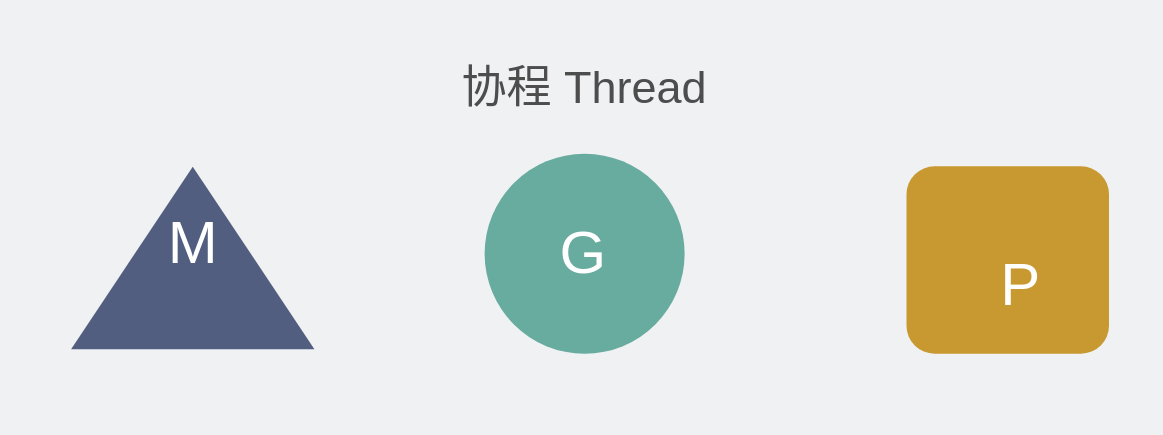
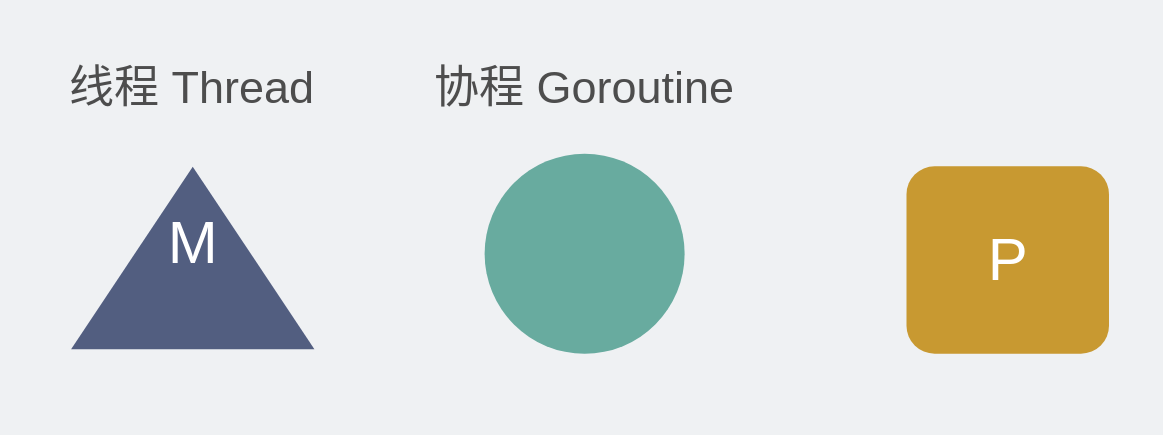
  <mxCell id="0" />
  <mxCell id="1" parent="0" />
  <mxCell id="2" value="" style="triangle;whiteSpace=wrap;html=1;rotation=-90;strokeColor=none;fillColor=#525E80;" vertex="1" parent="1"><mxGeometry x="40" y="54" width="73" height="97.33" as="geometry" /></mxCell>
  <mxCell id="3" value="&lt;font style=&quot;font-size: 24px;&quot; color=&quot;#ffffff&quot;&gt;M&lt;/font&gt;" style="text;html=1;align=center;verticalAlign=middle;whiteSpace=wrap;rounded=0;" vertex="1" parent="1"><mxGeometry x="46.5" y="82" width="60" height="30" as="geometry" /></mxCell>
  <mxCell id="4" value="" style="ellipse;whiteSpace=wrap;html=1;aspect=fixed;strokeColor=none;fillColor=#68AB9F;" vertex="1" parent="1"><mxGeometry x="193.25" y="61" width="80" height="80" as="geometry" /></mxCell>
- <mxCell id="5" value="&lt;font style=&quot;font-size: 24px;&quot; color=&quot;#ffffff&quot;&gt;G&lt;/font&gt;" style="text;html=1;align=center;verticalAlign=middle;whiteSpace=wrap;rounded=0;" vertex="1" parent="1"><mxGeometry x="203.25" y="86" width="60" height="30" as="geometry" /></mxCell>
  <mxCell id="6" value="" style="rounded=1;whiteSpace=wrap;html=1;strokeColor=none;fillColor=#C89931;" vertex="1" parent="1"><mxGeometry x="362" y="66" width="81" height="75" as="geometry" /></mxCell>
- <mxCell id="8" value="&lt;font color=&quot;#4d4d4d&quot;&gt;&lt;span style=&quot;font-size: 18px;&quot;&gt;协程 Thread&lt;/span&gt;&lt;/font&gt;" style="text;html=1;align=center;verticalAlign=middle;whiteSpace=wrap;rounded=0;" vertex="1" parent="1"><mxGeometry x="165" y="20" width="136.5" height="30" as="geometry" /></mxCell>
- <mxCell id="9" value="&lt;font style=&quot;font-size: 24px;&quot; color=&quot;#ffffff&quot;&gt;P&lt;/font&gt;" style="text;html=1;align=center;verticalAlign=middle;whiteSpace=wrap;rounded=0;" vertex="1" parent="1"><mxGeometry x="377.5" y="98.5" width="60" height="30" as="geometry" /></mxCell>
+ <mxCell id="7" value="&lt;font color=&quot;#4d4d4d&quot; style=&quot;font-size: 18px;&quot;&gt;线程 Thread&lt;/font&gt;" style="text;html=1;align=center;verticalAlign=middle;whiteSpace=wrap;rounded=0;" vertex="1" parent="1"><mxGeometry x="20" y="20" width="113" height="30" as="geometry" /></mxCell>
+ <mxCell id="8" value="&lt;font color=&quot;#4d4d4d&quot;&gt;&lt;span style=&quot;font-size: 18px;&quot;&gt;协程 Goroutine&lt;/span&gt;&lt;/font&gt;" style="text;html=1;align=center;verticalAlign=middle;whiteSpace=wrap;rounded=0;" vertex="1" parent="1"><mxGeometry x="165" y="20" width="136.5" height="30" as="geometry" /></mxCell>
+ <mxCell id="9" value="&lt;font style=&quot;font-size: 24px;&quot; color=&quot;#ffffff&quot;&gt;P&lt;/font&gt;" style="text;html=1;align=center;verticalAlign=middle;whiteSpace=wrap;rounded=0;" vertex="1" parent="1"><mxGeometry x="372.5" y="88.5" width="60" height="30" as="geometry" /></mxCell>
